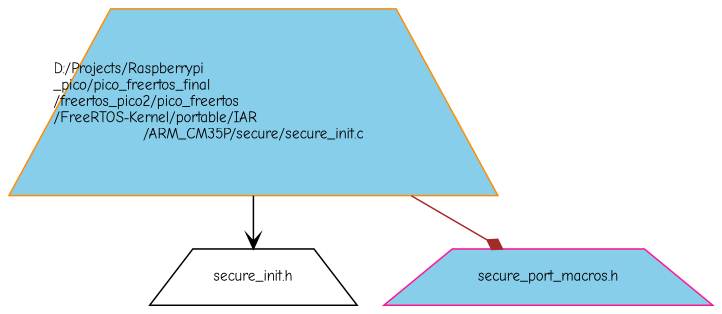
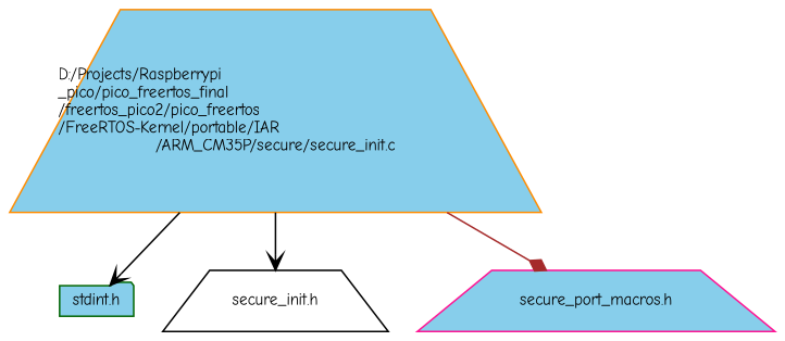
  digraph {
    fontname="Comic Neue"
    node [fillcolor=skyblue fontname="Comic Neue" fontsize=10 shape=trapezium style=filled]
    edge [color=black fontname="Comic Neue" fontsize=10 labelfontname=Helvetica labelfontsize=10 style=solid arrowhead=vee]
    n1 [color=darkorange fontcolor=black height=0.2 label="D:/Projects/Raspberrypi\l_pico/pico_freertos_final\l/freertos_pico2/pico_freertos\l/FreeRTOS-Kernel/portable/IAR\l/ARM_CM35P/secure/secure_init.c" width=0.4]
+   n2 [color=darkgreen height=0.2 label="stdint.h" shape=folder width=0.4]
    n3 [color=black fillcolor=white height=0.2 label="secure_init.h" width=0.4]
    n4 [color=deeppink height=0.2 label="secure_port_macros.h" width=0.4]
+   n1 -> n2
    n1 -> n3
    n1 -> n4 [color=brown arrowhead=diamond]
  }
